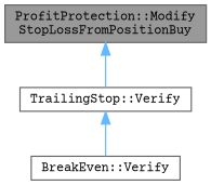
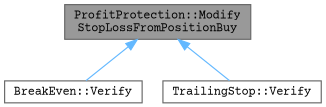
  digraph {
    fontname="Courier Prime"
    rankdir=TB
    node [color=grey40 fillcolor=white fontname="Courier Prime" fontsize=10 shape=box style=filled]
    edge [color=steelblue1 dir=back fontname="Courier Prime" fontsize=10 labelfontname=Helvetica labelfontsize=10 style=solid]
    n1 [color=gray40 fillcolor=grey60 fontcolor=black height=0.2 label="ProfitProtection::Modify\lStopLossFromPositionBuy" width=0.4]
    n2 [height=0.2 label="BreakEven::Verify" width=0.4]
    n3 [height=0.2 label="TrailingStop::Verify" width=0.4]
-   n3 -> n2
+   n1 -> n2
    n1 -> n3
  }
